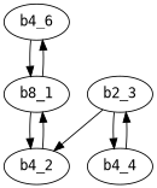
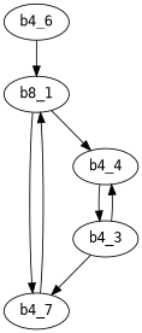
  digraph {
    fontname="DejaVu Sans Mono"
    node [fontname="DejaVu Sans Mono"]
    edge [channel=out fontname="DejaVu Sans Mono" send=t]
    n1 [label=b4_6]
    n2 [label=b8_1]
-   b4_2
-   b4_3 [label=b2_3]
+   b4_2 [label=b4_7]
+   b4_3
    b4_4
    n1 -> n2 [channel=in send=f]
-   n2 -> n1
+   n2 -> b4_4
    n2 -> b4_2 [channel=in send=f]
    b4_2 -> n2
    b4_3 -> b4_2
    b4_3 -> b4_4 [channel=in send=f]
    b4_4 -> b4_3
  }
